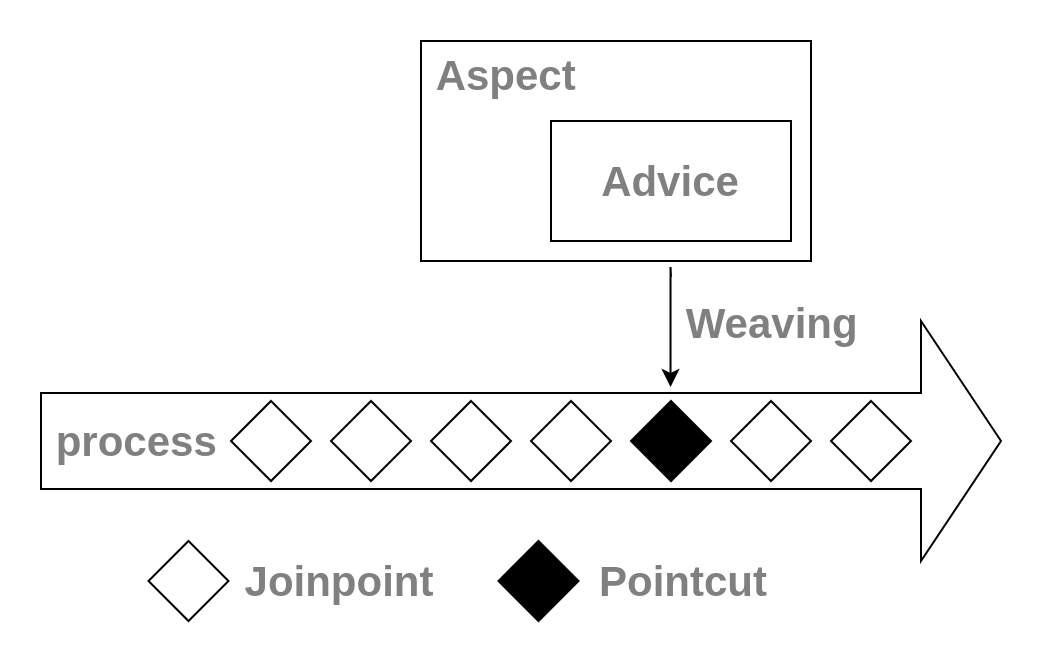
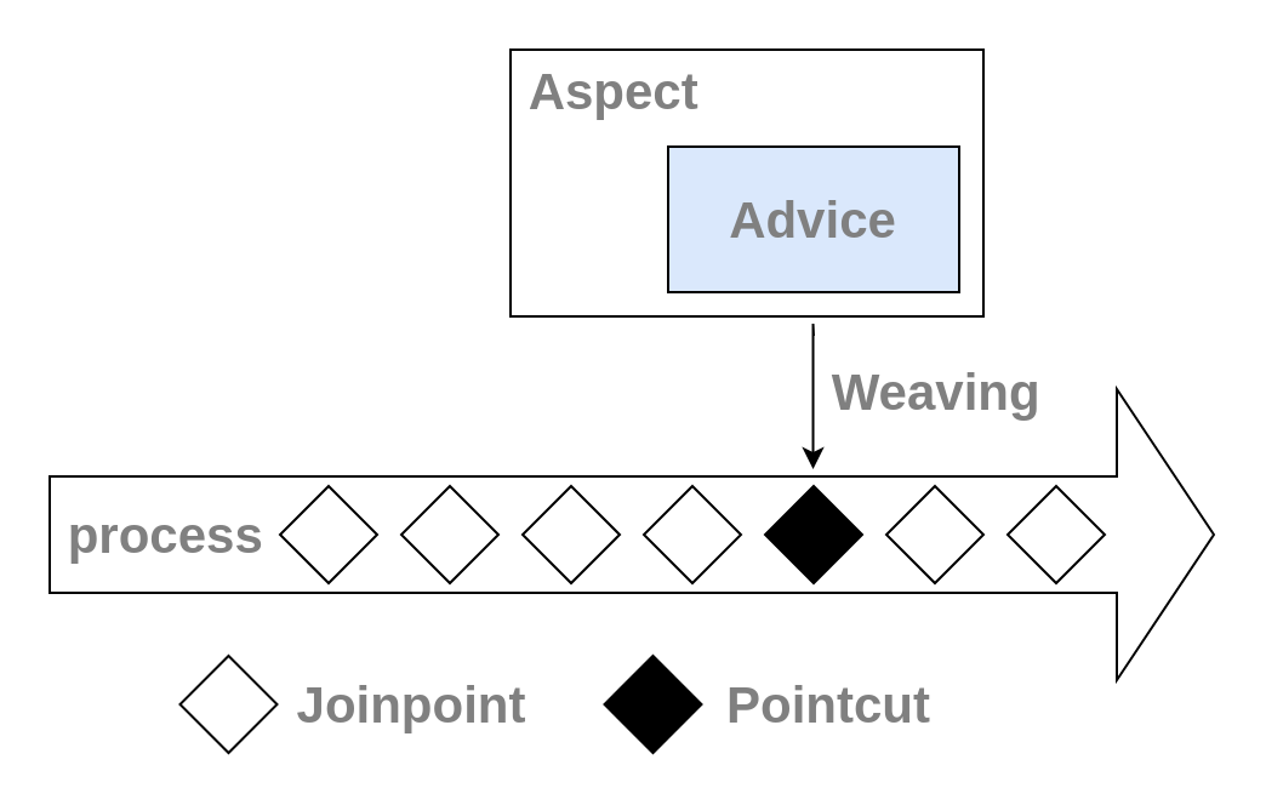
  <mxCell id="0" />
  <mxCell id="1" parent="0" />
  <mxCell id="2" value="&lt;b&gt;&lt;font color=&quot;#808080&quot;&gt;&amp;nbsp;process&lt;/font&gt;&lt;/b&gt;" style="html=1;shadow=0;dashed=0;align=left;verticalAlign=middle;shape=mxgraph.arrows2.arrow;dy=0.6;dx=40;notch=0;fontSize=21;" vertex="1" parent="1"><mxGeometry x="20" y="160" width="480" height="120" as="geometry" /></mxCell>
  <mxCell id="3" value="" style="rhombus;whiteSpace=wrap;html=1;fontSize=21;" vertex="1" parent="1"><mxGeometry x="115" y="200" width="40" height="40" as="geometry" /></mxCell>
  <mxCell id="4" value="" style="rhombus;whiteSpace=wrap;html=1;fontSize=21;" vertex="1" parent="1"><mxGeometry x="165" y="200" width="40" height="40" as="geometry" /></mxCell>
  <mxCell id="5" value="" style="rhombus;whiteSpace=wrap;html=1;fontSize=21;" vertex="1" parent="1"><mxGeometry x="215" y="200" width="40" height="40" as="geometry" /></mxCell>
  <mxCell id="6" value="" style="rhombus;whiteSpace=wrap;html=1;fontSize=21;" vertex="1" parent="1"><mxGeometry x="265" y="200" width="40" height="40" as="geometry" /></mxCell>
  <mxCell id="7" value="" style="rhombus;whiteSpace=wrap;html=1;fontSize=21;fillColor=#000000;" vertex="1" parent="1"><mxGeometry x="315" y="200" width="40" height="40" as="geometry" /></mxCell>
  <mxCell id="8" value="" style="rhombus;whiteSpace=wrap;html=1;fontSize=21;" vertex="1" parent="1"><mxGeometry x="365" y="200" width="40" height="40" as="geometry" /></mxCell>
  <mxCell id="9" value="" style="rhombus;whiteSpace=wrap;html=1;fontSize=21;" vertex="1" parent="1"><mxGeometry x="415" y="200" width="40" height="40" as="geometry" /></mxCell>
  <mxCell id="10" value="&amp;nbsp;&lt;b&gt;Weaving&lt;/b&gt;" style="endArrow=classic;html=1;rounded=0;strokeColor=default;strokeWidth=1;fontSize=21;fontColor=#808080;startSize=6;endSize=6;sourcePerimeterSpacing=0;targetPerimeterSpacing=0;align=left;" edge="1" parent="1"><mxGeometry width="50" height="50" relative="1" as="geometry"><mxPoint x="335" y="138" as="sourcePoint" /><mxPoint x="334.76" y="193" as="targetPoint" /><Array as="points"><mxPoint x="334.76" y="133" /><mxPoint x="334.76" y="153" /></Array></mxGeometry></mxCell>
- <mxCell id="11" value="&lt;b&gt;Advice&lt;/b&gt;" style="rounded=0;whiteSpace=wrap;html=1;fontSize=21;fontColor=#808080;fillColor=#FFFFFF;" vertex="1" parent="1"><mxGeometry x="275" y="60" width="120" height="60" as="geometry" /></mxCell>
+ <mxCell id="11" value="&lt;b&gt;Advice&lt;/b&gt;" style="rounded=0;whiteSpace=wrap;html=1;fontSize=21;fontColor=#808080;fillColor=#dae8fc;" vertex="1" parent="1"><mxGeometry x="275" y="60" width="120" height="60" as="geometry" /></mxCell>
  <mxCell id="12" value="&lt;b&gt;&amp;nbsp;Aspect&lt;br&gt;&lt;br&gt;&lt;br&gt;&lt;br&gt;&lt;/b&gt;" style="rounded=0;whiteSpace=wrap;html=1;fontSize=21;fontColor=#808080;fillColor=none;labelBackgroundColor=none;align=left;" vertex="1" parent="1"><mxGeometry x="210" y="20" width="195" height="110" as="geometry" /></mxCell>
  <mxCell id="13" value="&amp;nbsp;" style="rhombus;whiteSpace=wrap;html=1;fontSize=21;" vertex="1" parent="1"><mxGeometry x="73.75" y="270" width="40" height="40" as="geometry" /></mxCell>
  <mxCell id="14" value="&lt;b&gt;Joinpoint&lt;/b&gt;" style="text;html=1;align=center;verticalAlign=middle;resizable=0;points=[];autosize=1;strokeColor=none;fillColor=none;fontSize=21;fontColor=#808080;" vertex="1" parent="1"><mxGeometry x="108.75" y="270" width="120" height="40" as="geometry" /></mxCell>
  <mxCell id="15" value="" style="rhombus;whiteSpace=wrap;html=1;fontSize=21;fillColor=#000000;" vertex="1" parent="1"><mxGeometry x="248.75" y="270" width="40" height="40" as="geometry" /></mxCell>
  <mxCell id="16" value="&lt;b&gt;Pointcut&lt;/b&gt;" style="text;html=1;align=center;verticalAlign=middle;resizable=0;points=[];autosize=1;strokeColor=none;fillColor=none;fontSize=21;fontColor=#808080;" vertex="1" parent="1"><mxGeometry x="286.25" y="270" width="110" height="40" as="geometry" /></mxCell>
